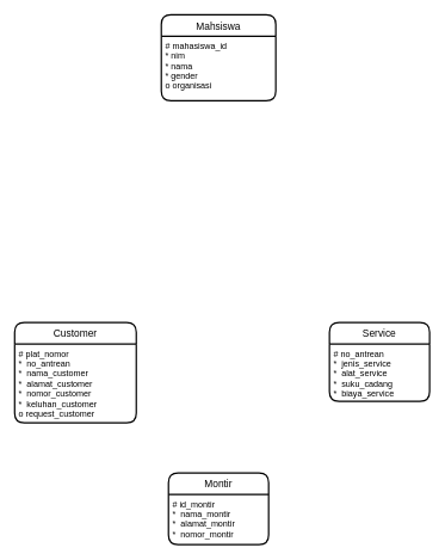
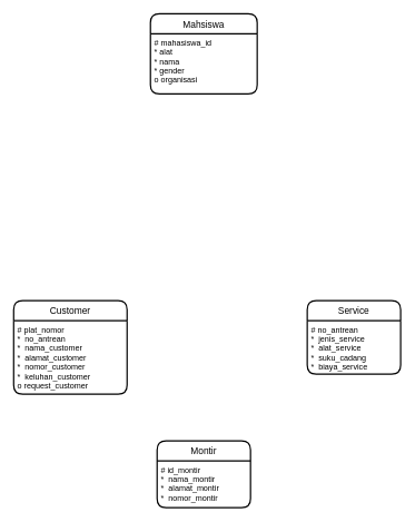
  <mxCell id="0" />
  <mxCell id="1" parent="0" />
  <mxCell id="2" value="Mahsiswa" style="swimlane;childLayout=stackLayout;horizontal=1;startSize=30;horizontalStack=0;rounded=1;fontSize=14;fontStyle=0;strokeWidth=2;resizeParent=0;resizeLast=1;shadow=0;dashed=0;align=center;" vertex="1" parent="1"><mxGeometry x="225" y="20" width="160" height="120" as="geometry" /></mxCell>
- <mxCell id="3" value="# mahasiswa_id&#10;* nim&#10;* nama&#10;* gender&#10;o organisasi" style="align=left;strokeColor=none;fillColor=none;spacingLeft=4;fontSize=12;verticalAlign=top;resizable=0;rotatable=0;part=1;" vertex="1" parent="2"><mxGeometry y="30" width="160" height="90" as="geometry" /></mxCell>
+ <mxCell id="3" value="# mahasiswa_id&#10;* alat&#10;* nama&#10;* gender&#10;o organisasi" style="align=left;strokeColor=none;fillColor=none;spacingLeft=4;fontSize=12;verticalAlign=top;resizable=0;rotatable=0;part=1;" vertex="1" parent="2"><mxGeometry y="30" width="160" height="90" as="geometry" /></mxCell>
  <mxCell id="4" value="Customer" style="swimlane;childLayout=stackLayout;horizontal=1;startSize=30;horizontalStack=0;rounded=1;fontSize=14;fontStyle=0;strokeWidth=2;resizeParent=0;resizeLast=1;shadow=0;dashed=0;align=center;" vertex="1" parent="1"><mxGeometry x="20" y="450" width="170" height="140" as="geometry" /></mxCell>
  <mxCell id="5" value="# plat_nomor&#10;*  no_antrean&#10;*  nama_customer&#10;*  alamat_customer&#10;*  nomor_customer&#10;*  keluhan_customer&#10;o request_customer" style="align=left;strokeColor=none;fillColor=none;spacingLeft=4;fontSize=12;verticalAlign=top;resizable=0;rotatable=0;part=1;" vertex="1" parent="4"><mxGeometry y="30" width="170" height="110" as="geometry" /></mxCell>
  <mxCell id="6" value="Montir" style="swimlane;childLayout=stackLayout;horizontal=1;startSize=30;horizontalStack=0;rounded=1;fontSize=14;fontStyle=0;strokeWidth=2;resizeParent=0;resizeLast=1;shadow=0;dashed=0;align=center;" vertex="1" parent="1"><mxGeometry x="235" y="660" width="140" height="100" as="geometry" /></mxCell>
  <mxCell id="7" value="# id_montir&#10;*  nama_montir&#10;*  alamat_montir&#10;*  nomor_montir" style="align=left;strokeColor=none;fillColor=none;spacingLeft=4;fontSize=12;verticalAlign=top;resizable=0;rotatable=0;part=1;" vertex="1" parent="6"><mxGeometry y="30" width="140" height="70" as="geometry" /></mxCell>
  <mxCell id="8" value="Service" style="swimlane;childLayout=stackLayout;horizontal=1;startSize=30;horizontalStack=0;rounded=1;fontSize=14;fontStyle=0;strokeWidth=2;resizeParent=0;resizeLast=1;shadow=0;dashed=0;align=center;" vertex="1" parent="1"><mxGeometry x="460" y="450" width="140" height="110" as="geometry" /></mxCell>
  <mxCell id="9" value="# no_antrean&#10;*  jenis_service&#10;*  alat_service&#10;*  suku_cadang&#10;*  biaya_service" style="align=left;strokeColor=none;fillColor=none;spacingLeft=4;fontSize=12;verticalAlign=top;resizable=0;rotatable=0;part=1;" vertex="1" parent="8"><mxGeometry y="30" width="140" height="80" as="geometry" /></mxCell>
